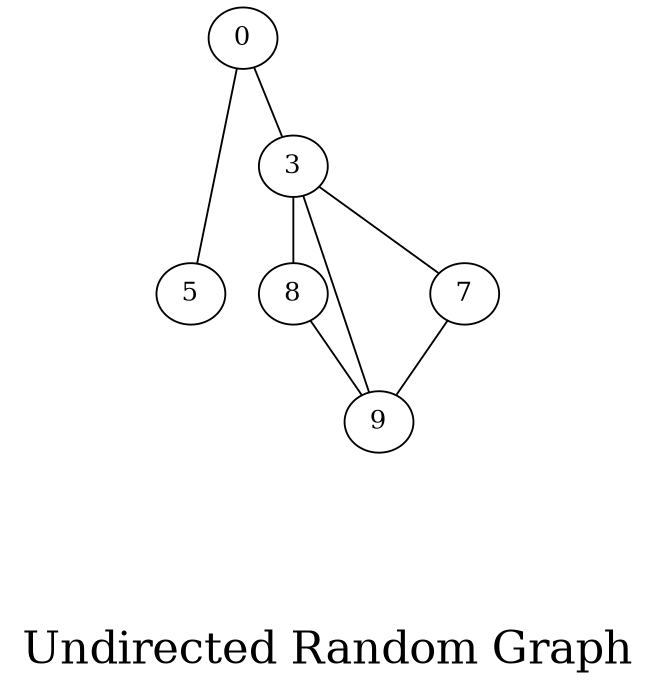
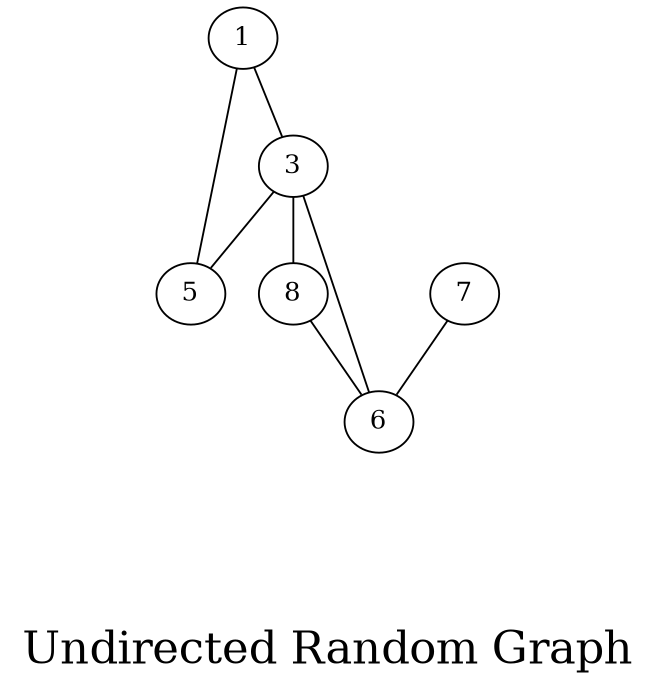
  graph {
    fontsize=24
    label="\nUndirected Random Graph\n"
    splines=false
    node [shape=ellipse]
-   0 [height=0.3 width=0.3]
+   0 [height=0.3 width=0.3 label=1]
    3 [height=0.3 width=0.3]
    5 [height=0.3 width=0.3]
    8 [height=0.3 width=0.3]
-   9 [height=0.3 width=0.3]
+   9 [height=0.3 width=0.3 label=6]
    7 [height=0.3 width=0.3]
    0 -- 3
    0 -- 5
    3 -- 8
    3 -- 9
-   3 -- 7
+   3 -- 5
    8 -- 9
    7 -- 9
  }
